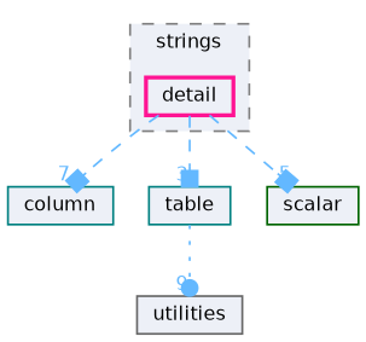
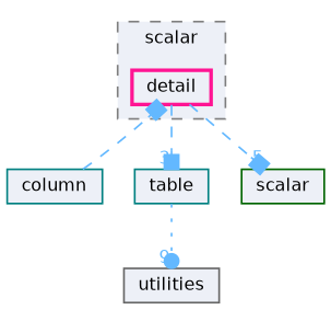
  digraph {
    compound=true
    node [color=teal fillcolor="#edf0f7" fontname=Helvetica fontsize=10 shape=box style=filled]
    edge [arrowhead=box color=steelblue1 fontcolor=steelblue1 fontname=Helvetica fontsize=10 labeldistance=1.5 labelfontname=Helvetica labelfontsize=10 style=dashed]
    n1 [color=deeppink height=0.2 label=detail style="filled,bold" width=0.4]
    n2 [height=0.2 label=column width=0.4]
    n3 [height=0.2 label=table width=0.4]
    n4 [color=darkgreen height=0.2 label=scalar width=0.4]
    n5 [color=gray40 height=0.2 label=utilities width=0.4]
    subgraph cluster_1 {
      bgcolor="#edf0f7"
      fontname=Helvetica
      fontsize=10
-     label=strings
+     label=scalar
      pencolor=grey50
      style="filled,dashed"
      n1
    }
-   n1 -> n2 [headlabel=7]
+   n2 -> n1 [headlabel=7]
    n1 -> n3 [headlabel=3]
    n1 -> n4 [headlabel=5]
    n3 -> n5 [arrowhead=dot headlabel=9 style=dotted]
  }
